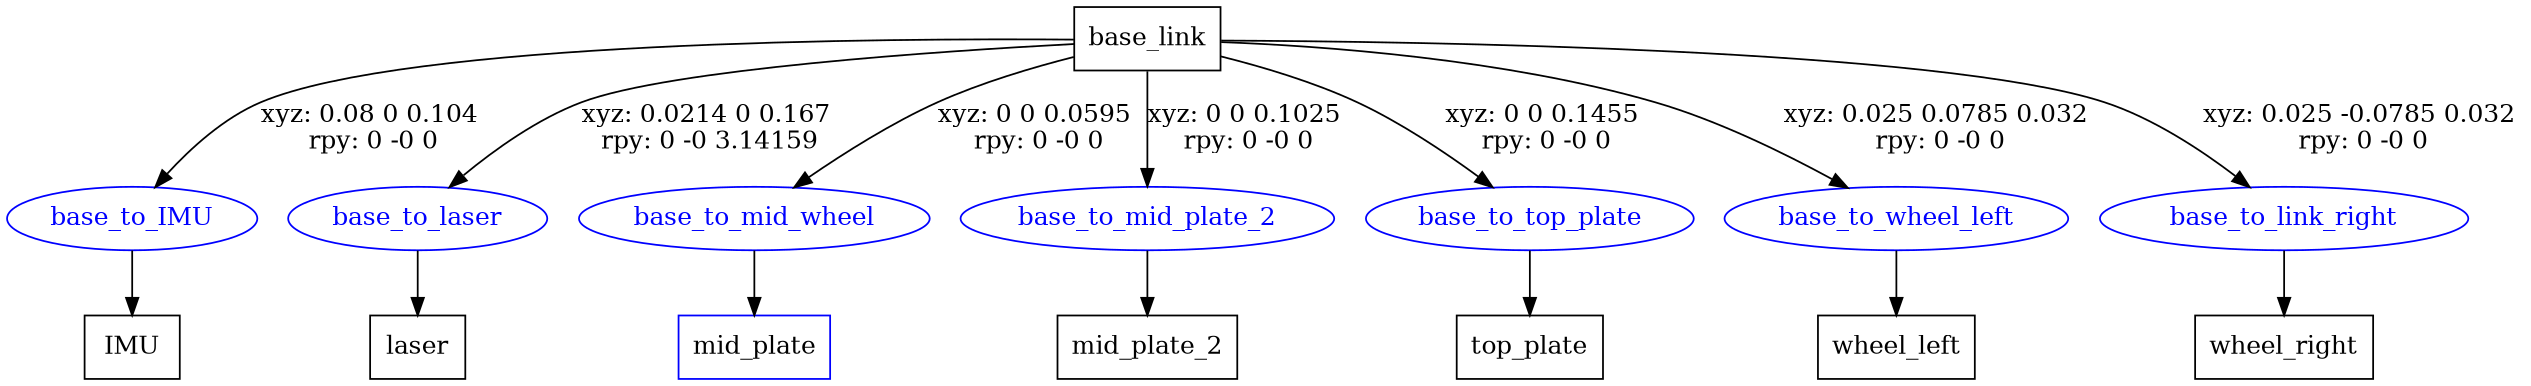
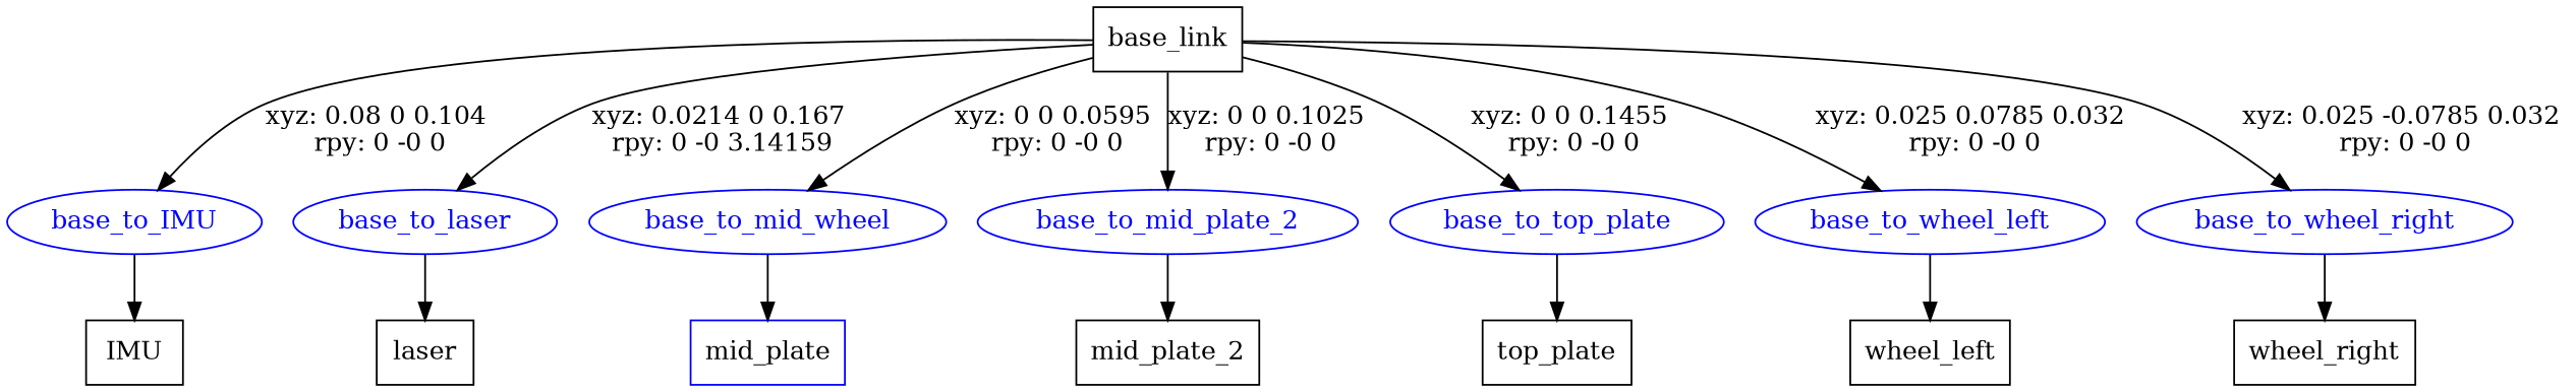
  digraph {
    node [shape=box color=blue]
    n1 [label=base_link color=""]
    base_to_IMU [fontcolor=blue shape=ellipse]
    base_to_laser [fontcolor=blue shape=ellipse]
    n4 [fontcolor=blue label=base_to_mid_wheel shape=ellipse]
    base_to_mid_plate_2 [fontcolor=blue shape=ellipse]
    base_to_top_plate [fontcolor=blue shape=ellipse]
    base_to_wheel_left [fontcolor=blue shape=ellipse]
-   base_to_wheel_right [fontcolor=blue shape=ellipse label=base_to_link_right]
+   base_to_wheel_right [fontcolor=blue shape=ellipse]
    n9 [label=IMU color=""]
    n10 [label=laser color=""]
    n11 [label=mid_plate]
    n12 [label=mid_plate_2 color=""]
    n13 [label=top_plate color=""]
    n14 [label=wheel_left color=""]
    n15 [label=wheel_right color=""]
    n1 -> base_to_IMU [label="xyz: 0.08 0 0.104 \nrpy: 0 -0 0"]
    n1 -> base_to_laser [label="xyz: 0.0214 0 0.167 \nrpy: 0 -0 3.14159"]
    n1 -> n4 [label="xyz: 0 0 0.0595 \nrpy: 0 -0 0"]
    n1 -> base_to_mid_plate_2 [label="xyz: 0 0 0.1025 \nrpy: 0 -0 0"]
    n1 -> base_to_top_plate [label="xyz: 0 0 0.1455 \nrpy: 0 -0 0"]
    n1 -> base_to_wheel_left [label="xyz: 0.025 0.0785 0.032 \nrpy: 0 -0 0"]
    n1 -> base_to_wheel_right [label="xyz: 0.025 -0.0785 0.032 \nrpy: 0 -0 0"]
    base_to_IMU -> n9
    base_to_laser -> n10
    n4 -> n11
    base_to_mid_plate_2 -> n12
    base_to_top_plate -> n13
    base_to_wheel_left -> n14
    base_to_wheel_right -> n15
  }
